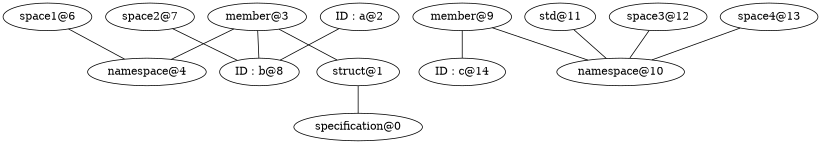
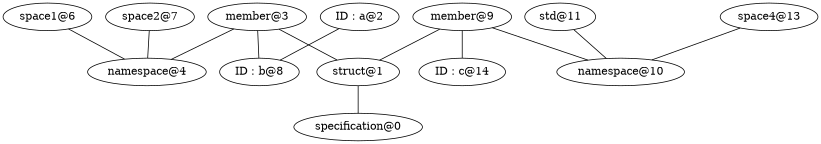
  graph {
    "specification@0"
    "struct@1"
    "ID：a@2"
    "member@3"
    "member@9"
    "namespace@4"
    "ID：b@8"
    "namespace@10"
    "ID：c@14"
    "space1@6"
    "space2@7"
    "std@11"
-   "space3@12"
    "space4@13"
    subgraph sub_1 {
      rank=same
      "specification@0"
    }
    subgraph sub_2 {
      rank=same
      "struct@1"
    }
    subgraph sub_3 {
      rank=same
      "ID：a@2"
      "member@3"
      "member@9"
    }
    subgraph sub_4 {
      rank=same
      "namespace@4"
      "ID：b@8"
      "namespace@10"
      "ID：c@14"
    }
    subgraph sub_5 {
      rank=same
      "space1@6"
      "space2@7"
      "std@11"
-     "space3@12"
      "space4@13"
    }
    "struct@1" -- "specification@0"
    "ID：a@2" -- "ID：b@8"
    "member@3" -- "struct@1"
+   "member@9" -- "struct@1"
    "namespace@4" -- "member@3"
    "ID：b@8" -- "member@3"
    "namespace@10" -- "member@9"
    "ID：c@14" -- "member@9"
    "space1@6" -- "namespace@4"
-   "space2@7" -- "ID：b@8"
+   "space2@7" -- "namespace@4"
    "std@11" -- "namespace@10"
-   "space3@12" -- "namespace@10"
    "space4@13" -- "namespace@10"
  }
